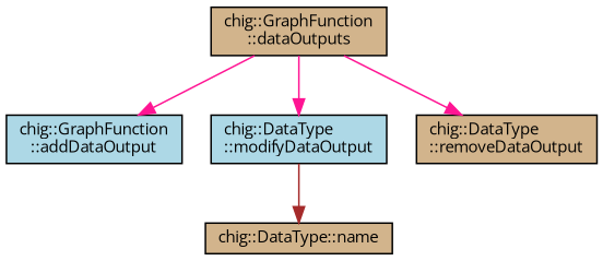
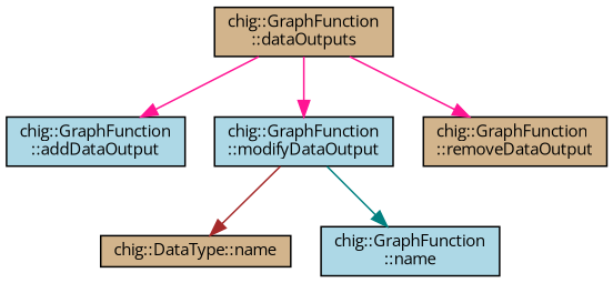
  digraph {
    fontname="Open Sans"
    rankdir=TB
    node [color=black fillcolor=tan fontname="Open Sans" fontsize=10 shape=record style=filled]
    edge [color=deeppink fontname="Open Sans" fontsize=10 labelfontname=Helvetica labelfontsize=10 style=solid]
    n1 [fontcolor=black height=0.2 label="chig::GraphFunction\l::dataOutputs" width=0.4]
    n2 [fillcolor=lightblue height=0.2 label="chig::GraphFunction\l::addDataOutput" width=0.4]
-   n3 [fillcolor=lightblue height=0.2 label="chig::DataType\l::modifyDataOutput" width=0.4]
-   n4 [height=0.2 label="chig::DataType\l::removeDataOutput" width=0.4]
+   n3 [fillcolor=lightblue height=0.2 label="chig::GraphFunction\l::modifyDataOutput" width=0.4]
+   n4 [height=0.2 label="chig::GraphFunction\l::removeDataOutput" width=0.4]
    n5 [height=0.2 label="chig::DataType::name" width=0.4]
+   n6 [fillcolor=lightblue height=0.2 label="chig::GraphFunction\l::name" width=0.4]
    n1 -> n2
    n1 -> n3
    n1 -> n4
    n3 -> n5 [color=brown]
+   n3 -> n6 [color=teal]
  }
